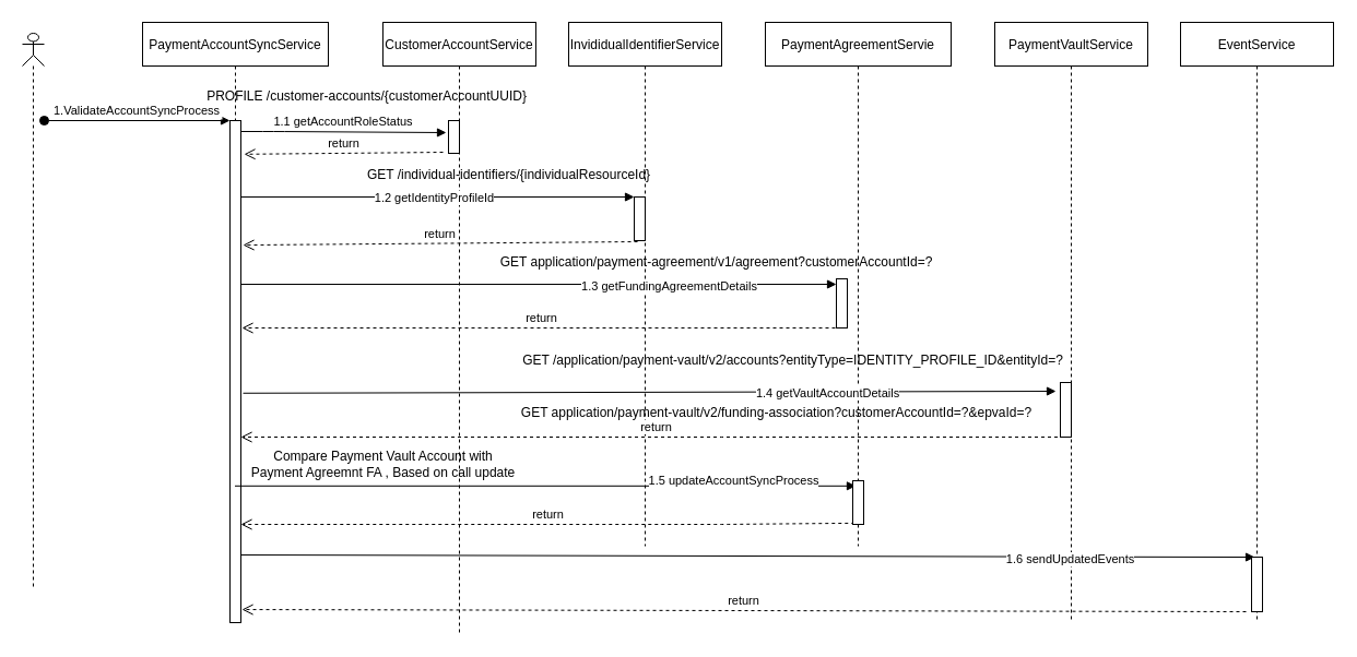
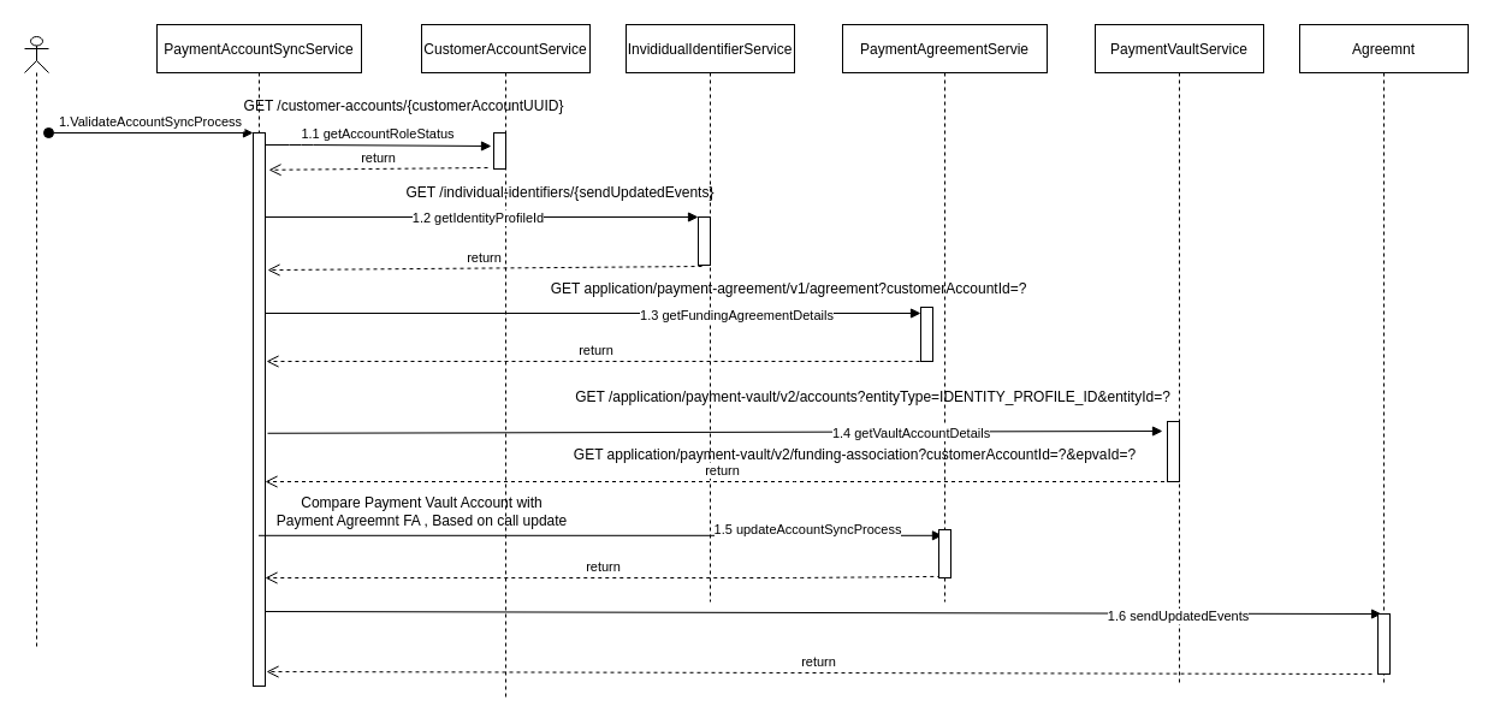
  <mxCell id="0" />
  <mxCell id="1" parent="0" />
  <mxCell id="2" value="PaymentAccountSyncService" style="shape=umlLifeline;perimeter=lifelinePerimeter;container=1;collapsible=0;recursiveResize=0;rounded=0;shadow=0;strokeWidth=1;" parent="1" vertex="1"><mxGeometry x="130" y="20" width="170" height="550" as="geometry" /></mxCell>
  <mxCell id="3" value="" style="points=[];perimeter=orthogonalPerimeter;rounded=0;shadow=0;strokeWidth=1;" parent="2" vertex="1"><mxGeometry x="80" y="90" width="10" height="460" as="geometry" /></mxCell>
  <mxCell id="4" value="1.ValidateAccountSyncProcess" style="verticalAlign=bottom;startArrow=oval;endArrow=block;startSize=8;shadow=0;strokeWidth=1;" parent="2" target="3" edge="1"><mxGeometry relative="1" as="geometry"><mxPoint x="-90" y="90" as="sourcePoint" /></mxGeometry></mxCell>
  <mxCell id="5" value="CustomerAccountService" style="shape=umlLifeline;perimeter=lifelinePerimeter;container=1;collapsible=0;recursiveResize=0;rounded=0;shadow=0;strokeWidth=1;" parent="1" vertex="1"><mxGeometry x="350" y="20" width="140" height="560" as="geometry" /></mxCell>
  <mxCell id="6" value="" style="points=[];perimeter=orthogonalPerimeter;rounded=0;shadow=0;strokeWidth=1;" parent="5" vertex="1"><mxGeometry x="60" y="90" width="10" height="30" as="geometry" /></mxCell>
  <mxCell id="7" value="1.1 getAccountRoleStatus" style="verticalAlign=bottom;endArrow=block;entryX=-0.2;entryY=0.367;shadow=0;strokeWidth=1;entryDx=0;entryDy=0;entryPerimeter=0;" parent="1" source="3" target="6" edge="1"><mxGeometry relative="1" as="geometry"><mxPoint x="355" y="120" as="sourcePoint" /><Array as="points"><mxPoint x="250" y="120" /></Array></mxGeometry></mxCell>
  <mxCell id="8" value="" style="shape=umlLifeline;participant=umlActor;perimeter=lifelinePerimeter;whiteSpace=wrap;html=1;container=1;collapsible=0;recursiveResize=0;verticalAlign=top;spacingTop=36;outlineConnect=0;size=30;" vertex="1" parent="1"><mxGeometry x="20" y="30" width="20" height="510" as="geometry" /></mxCell>
- <mxCell id="9" value="&lt;div&gt;&lt;font style=&quot;font-size: 12px&quot;&gt;&lt;span style=&quot;white-space: pre&quot;&gt; &lt;span style=&quot;white-space: pre&quot;&gt; &lt;/span&gt;&lt;span style=&quot;white-space: pre&quot;&gt; &lt;/span&gt;&lt;/span&gt;PROFILE /customer-accounts/&lt;span&gt;{customerAccountUUID}&lt;/span&gt;&lt;/font&gt;&lt;/div&gt;&lt;div&gt;&lt;br&gt;&lt;/div&gt;" style="text;html=1;align=center;verticalAlign=middle;resizable=0;points=[];autosize=1;strokeColor=none;" vertex="1" parent="1"><mxGeometry x="150" y="80" width="360" height="30" as="geometry" /></mxCell>
+ <mxCell id="9" value="&lt;div&gt;&lt;font style=&quot;font-size: 12px&quot;&gt;&lt;span style=&quot;white-space: pre&quot;&gt; &lt;span style=&quot;white-space: pre&quot;&gt; &lt;/span&gt;&lt;span style=&quot;white-space: pre&quot;&gt; &lt;/span&gt;&lt;/span&gt;GET /customer-accounts/&lt;span&gt;{customerAccountUUID}&lt;/span&gt;&lt;/font&gt;&lt;/div&gt;&lt;div&gt;&lt;br&gt;&lt;/div&gt;" style="text;html=1;align=center;verticalAlign=middle;resizable=0;points=[];autosize=1;strokeColor=none;" vertex="1" parent="1"><mxGeometry x="150" y="80" width="360" height="30" as="geometry" /></mxCell>
  <mxCell id="10" value="1.2 getIdentityProfileId" style="html=1;verticalAlign=bottom;endArrow=block;" edge="1" target="14" parent="1"><mxGeometry x="-0.016" y="-10" relative="1" as="geometry"><mxPoint x="220" y="180" as="sourcePoint" /><mxPoint x="495" y="180" as="targetPoint" /><mxPoint as="offset" /></mxGeometry></mxCell>
  <mxCell id="11" value="return" style="html=1;verticalAlign=bottom;endArrow=open;dashed=1;endSize=8;entryX=1.2;entryY=0.248;entryDx=0;entryDy=0;entryPerimeter=0;exitX=0.3;exitY=1.025;exitDx=0;exitDy=0;exitPerimeter=0;" edge="1" source="14" parent="1" target="3"><mxGeometry relative="1" as="geometry"><mxPoint x="423" y="240" as="targetPoint" /><mxPoint x="581" y="216" as="sourcePoint" /></mxGeometry></mxCell>
- <mxCell id="12" value="GET /individual-identifiers/{individualResourceId}" style="text;html=1;align=center;verticalAlign=middle;resizable=0;points=[];autosize=1;strokeColor=none;" vertex="1" parent="1"><mxGeometry x="330" y="150" width="270" height="20" as="geometry" /></mxCell>
+ <mxCell id="12" value="GET /individual-identifiers/{sendUpdatedEvents}" style="text;html=1;align=center;verticalAlign=middle;resizable=0;points=[];autosize=1;strokeColor=none;" vertex="1" parent="1"><mxGeometry x="330" y="150" width="270" height="20" as="geometry" /></mxCell>
  <mxCell id="13" value="InvididualIdentifierService" style="shape=umlLifeline;perimeter=lifelinePerimeter;container=1;collapsible=0;recursiveResize=0;rounded=0;shadow=0;strokeWidth=1;" vertex="1" parent="1"><mxGeometry x="520" y="20" width="140" height="480" as="geometry" /></mxCell>
  <mxCell id="14" value="" style="points=[];perimeter=orthogonalPerimeter;rounded=0;shadow=0;strokeWidth=1;" vertex="1" parent="13"><mxGeometry x="60" y="160" width="10" height="40" as="geometry" /></mxCell>
  <mxCell id="15" value="return" style="html=1;verticalAlign=bottom;endArrow=open;dashed=1;endSize=8;exitX=-0.5;exitY=0.967;exitDx=0;exitDy=0;exitPerimeter=0;entryX=1.3;entryY=0.067;entryDx=0;entryDy=0;entryPerimeter=0;" edge="1" parent="1" source="6" target="3"><mxGeometry relative="1" as="geometry"><mxPoint x="290" y="140" as="sourcePoint" /><mxPoint x="230" y="140" as="targetPoint" /></mxGeometry></mxCell>
  <mxCell id="16" value="PaymentAgreementServie" style="shape=umlLifeline;perimeter=lifelinePerimeter;container=1;collapsible=0;recursiveResize=0;rounded=0;shadow=0;strokeWidth=1;" vertex="1" parent="1"><mxGeometry x="700" y="20" width="170" height="480" as="geometry" /></mxCell>
  <mxCell id="17" value="" style="points=[];perimeter=orthogonalPerimeter;rounded=0;shadow=0;strokeWidth=1;" vertex="1" parent="16"><mxGeometry x="65" y="235" width="10" height="45" as="geometry" /></mxCell>
  <mxCell id="18" value="GET /application/payment-vault/v2/accounts?entityType=IDENTITY_PROFILE_ID&amp;amp;entityId=?" style="text;html=1;align=center;verticalAlign=middle;resizable=0;points=[];autosize=1;strokeColor=none;" vertex="1" parent="16"><mxGeometry x="-230" y="300" width="510" height="20" as="geometry" /></mxCell>
  <mxCell id="19" value="&lt;div&gt;GET application/payment-vault/v2/funding-association?customerAccountId=?&amp;amp;epvaId=?&lt;/div&gt;&lt;div&gt;&lt;br&gt;&lt;/div&gt;" style="text;html=1;align=center;verticalAlign=middle;resizable=0;points=[];autosize=1;strokeColor=none;" vertex="1" parent="16"><mxGeometry x="-230" y="350" width="480" height="30" as="geometry" /></mxCell>
  <mxCell id="20" value="PaymentVaultService" style="shape=umlLifeline;perimeter=lifelinePerimeter;container=1;collapsible=0;recursiveResize=0;rounded=0;shadow=0;strokeWidth=1;" vertex="1" parent="1"><mxGeometry x="910" y="20" width="140" height="550" as="geometry" /></mxCell>
  <mxCell id="21" value="" style="html=1;verticalAlign=bottom;endArrow=block;" edge="1" parent="1" target="17"><mxGeometry x="-0.016" y="-10" relative="1" as="geometry"><mxPoint x="220" y="260" as="sourcePoint" /><mxPoint x="580" y="260" as="targetPoint" /><mxPoint as="offset" /></mxGeometry></mxCell>
  <mxCell id="22" value="1.3 getFundingAgreementDetails" style="edgeLabel;html=1;align=center;verticalAlign=middle;resizable=0;points=[];" vertex="1" connectable="0" parent="21"><mxGeometry x="0.436" y="-1" relative="1" as="geometry"><mxPoint as="offset" /></mxGeometry></mxCell>
  <mxCell id="23" value="GET application/payment-agreement/v1/agreement?customerAccountId=?" style="text;html=1;align=center;verticalAlign=middle;resizable=0;points=[];autosize=1;strokeColor=none;" vertex="1" parent="1"><mxGeometry x="450" y="230" width="410" height="20" as="geometry" /></mxCell>
  <mxCell id="24" value="return" style="html=1;verticalAlign=bottom;endArrow=open;dashed=1;endSize=8;" edge="1" parent="1"><mxGeometry relative="1" as="geometry"><mxPoint x="770" y="300" as="sourcePoint" /><mxPoint x="221" y="300" as="targetPoint" /></mxGeometry></mxCell>
  <mxCell id="25" value="" style="points=[];perimeter=orthogonalPerimeter;rounded=0;shadow=0;strokeWidth=1;" vertex="1" parent="1"><mxGeometry x="970" y="350" width="10" height="50" as="geometry" /></mxCell>
  <mxCell id="26" value="" style="html=1;verticalAlign=bottom;endArrow=block;exitX=1.2;exitY=0.543;exitDx=0;exitDy=0;exitPerimeter=0;entryX=-0.4;entryY=0.16;entryDx=0;entryDy=0;entryPerimeter=0;" edge="1" parent="1" source="3" target="25"><mxGeometry x="-0.016" y="-10" relative="1" as="geometry"><mxPoint x="230" y="340" as="sourcePoint" /><mxPoint x="960" y="358" as="targetPoint" /><mxPoint as="offset" /></mxGeometry></mxCell>
  <mxCell id="27" value="1.4 getVaultAccountDetails" style="edgeLabel;html=1;align=center;verticalAlign=middle;resizable=0;points=[];" vertex="1" connectable="0" parent="26"><mxGeometry x="0.436" y="-1" relative="1" as="geometry"><mxPoint as="offset" /></mxGeometry></mxCell>
  <mxCell id="28" value="return" style="html=1;verticalAlign=bottom;endArrow=open;dashed=1;endSize=8;" edge="1" parent="1" source="20"><mxGeometry relative="1" as="geometry"><mxPoint x="769" y="380" as="sourcePoint" /><mxPoint x="220" y="400" as="targetPoint" /><Array as="points"><mxPoint x="670" y="400" /></Array></mxGeometry></mxCell>
  <mxCell id="29" value="&lt;span style=&quot;color: rgba(0 , 0 , 0 , 0) ; font-family: monospace ; font-size: 0px&quot;&gt;%3CmxGraphModel%3E%3Croot%3E%3CmxCell%20id%3D%220%22%2F%3E%3CmxCell%20id%3D%221%22%20parent%3D%220%22%2F%3E%3CmxCell%20id%3D%222%22%20value%3D%22GET%20%2Fapplication%2Fpayment-vault%2Fv2%2Faccounts%3FentityType%3DIDENTITY_PROFILE_ID%26amp%3Bamp%3BentityId%3D%3F%22%20style%3D%22text%3Bhtml%3D1%3Balign%3Dcenter%3BverticalAlign%3Dmiddle%3Bresizable%3D0%3Bpoints%3D%5B%5D%3Bautosize%3D1%3BstrokeColor%3Dnone%3B%22%20vertex%3D%221%22%20parent%3D%221%22%3E%3CmxGeometry%20x%3D%22410%22%20y%3D%22350%22%20width%3D%22510%22%20height%3D%2220%22%20as%3D%22geometry%22%2F%3E%3C%2FmxCell%3E%3C%2Froot%3E%3C%2FmxGraphModel%3E&lt;/span&gt;" style="text;html=1;align=center;verticalAlign=middle;resizable=0;points=[];autosize=1;strokeColor=none;" vertex="1" parent="1"><mxGeometry x="650" y="350" width="20" height="20" as="geometry" /></mxCell>
- <mxCell id="30" value="EventService" style="shape=umlLifeline;perimeter=lifelinePerimeter;container=1;collapsible=0;recursiveResize=0;rounded=0;shadow=0;strokeWidth=1;" vertex="1" parent="1"><mxGeometry x="1080" y="20" width="140" height="550" as="geometry" /></mxCell>
+ <mxCell id="30" value="Agreemnt" style="shape=umlLifeline;perimeter=lifelinePerimeter;container=1;collapsible=0;recursiveResize=0;rounded=0;shadow=0;strokeWidth=1;" vertex="1" parent="1"><mxGeometry x="1080" y="20" width="140" height="550" as="geometry" /></mxCell>
  <mxCell id="31" value="" style="html=1;verticalAlign=bottom;endArrow=block;entryX=0.488;entryY=0.885;entryDx=0;entryDy=0;entryPerimeter=0;" edge="1" parent="1" source="2" target="16"><mxGeometry x="-0.016" y="-10" relative="1" as="geometry"><mxPoint x="195.25" y="440" as="sourcePoint" /><mxPoint x="984.75" y="440" as="targetPoint" /><mxPoint as="offset" /></mxGeometry></mxCell>
  <mxCell id="32" value="1.5 updateAccountSyncProcess" style="edgeLabel;html=1;align=center;verticalAlign=middle;resizable=0;points=[];" vertex="1" connectable="0" parent="31"><mxGeometry x="0.436" y="-1" relative="1" as="geometry"><mxPoint x="48" y="-6" as="offset" /></mxGeometry></mxCell>
  <mxCell id="33" value="return" style="html=1;verticalAlign=bottom;endArrow=open;dashed=1;endSize=8;exitX=0.481;exitY=0.956;exitDx=0;exitDy=0;exitPerimeter=0;" edge="1" parent="1" source="16"><mxGeometry relative="1" as="geometry"><mxPoint x="770" y="480" as="sourcePoint" /><mxPoint x="220" y="480" as="targetPoint" /><Array as="points"><mxPoint x="660" y="480" /></Array></mxGeometry></mxCell>
  <mxCell id="34" value="Compare Payment Vault Account with &lt;br&gt;Payment Agreemnt FA , Based on call update" style="text;html=1;align=center;verticalAlign=middle;resizable=0;points=[];autosize=1;strokeColor=none;" vertex="1" parent="1"><mxGeometry x="220" y="410" width="260" height="30" as="geometry" /></mxCell>
  <mxCell id="35" value="" style="points=[];perimeter=orthogonalPerimeter;rounded=0;shadow=0;strokeWidth=1;" vertex="1" parent="1"><mxGeometry x="780" y="440" width="10" height="40" as="geometry" /></mxCell>
  <mxCell id="36" value="" style="html=1;verticalAlign=bottom;endArrow=block;entryX=0.486;entryY=0.891;entryDx=0;entryDy=0;entryPerimeter=0;" edge="1" parent="1" target="30"><mxGeometry x="-0.016" y="-10" relative="1" as="geometry"><mxPoint x="220" y="508" as="sourcePoint" /><mxPoint x="954" y="508" as="targetPoint" /><mxPoint as="offset" /></mxGeometry></mxCell>
  <mxCell id="37" value="1.6 sendUpdatedEvents" style="edgeLabel;html=1;align=center;verticalAlign=middle;resizable=0;points=[];" vertex="1" connectable="0" parent="36"><mxGeometry x="0.436" y="-1" relative="1" as="geometry"><mxPoint x="93" y="1" as="offset" /></mxGeometry></mxCell>
  <mxCell id="38" value="" style="points=[];perimeter=orthogonalPerimeter;rounded=0;shadow=0;strokeWidth=1;" vertex="1" parent="1"><mxGeometry x="1145" y="510" width="10" height="50" as="geometry" /></mxCell>
  <mxCell id="39" value="return" style="html=1;verticalAlign=bottom;endArrow=open;dashed=1;endSize=8;entryX=1.1;entryY=0.974;entryDx=0;entryDy=0;entryPerimeter=0;" edge="1" parent="1" target="3"><mxGeometry relative="1" as="geometry"><mxPoint x="1140" y="560" as="sourcePoint" /><mxPoint x="1060" y="560" as="targetPoint" /></mxGeometry></mxCell>
